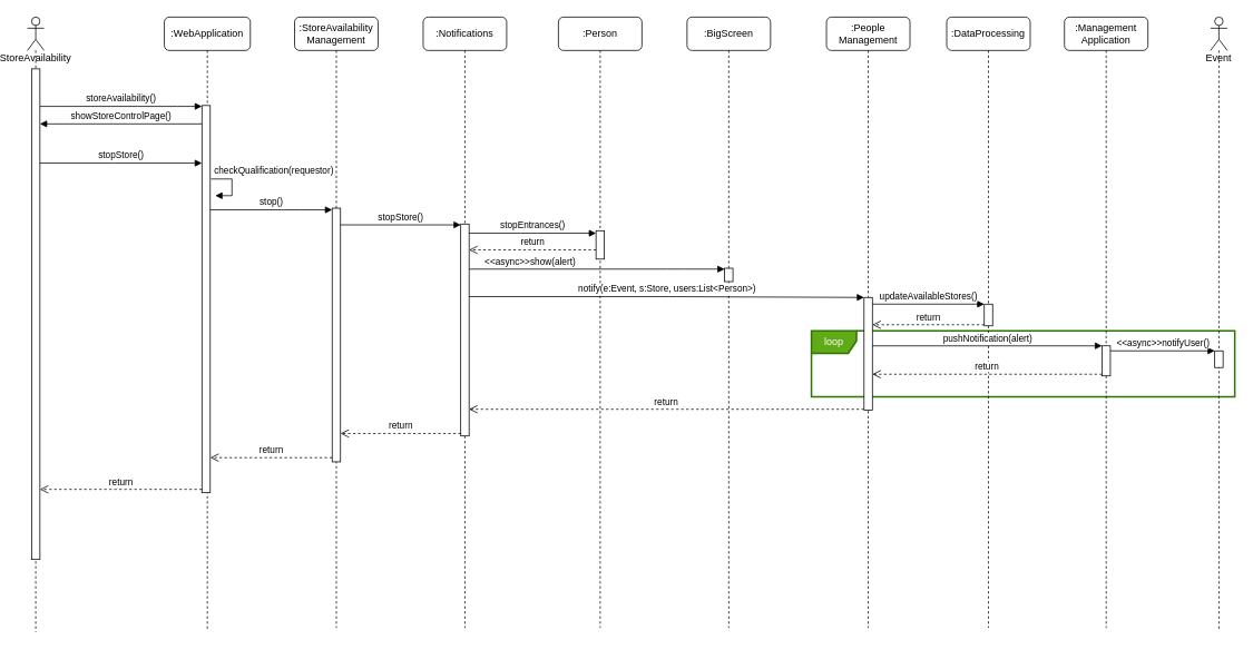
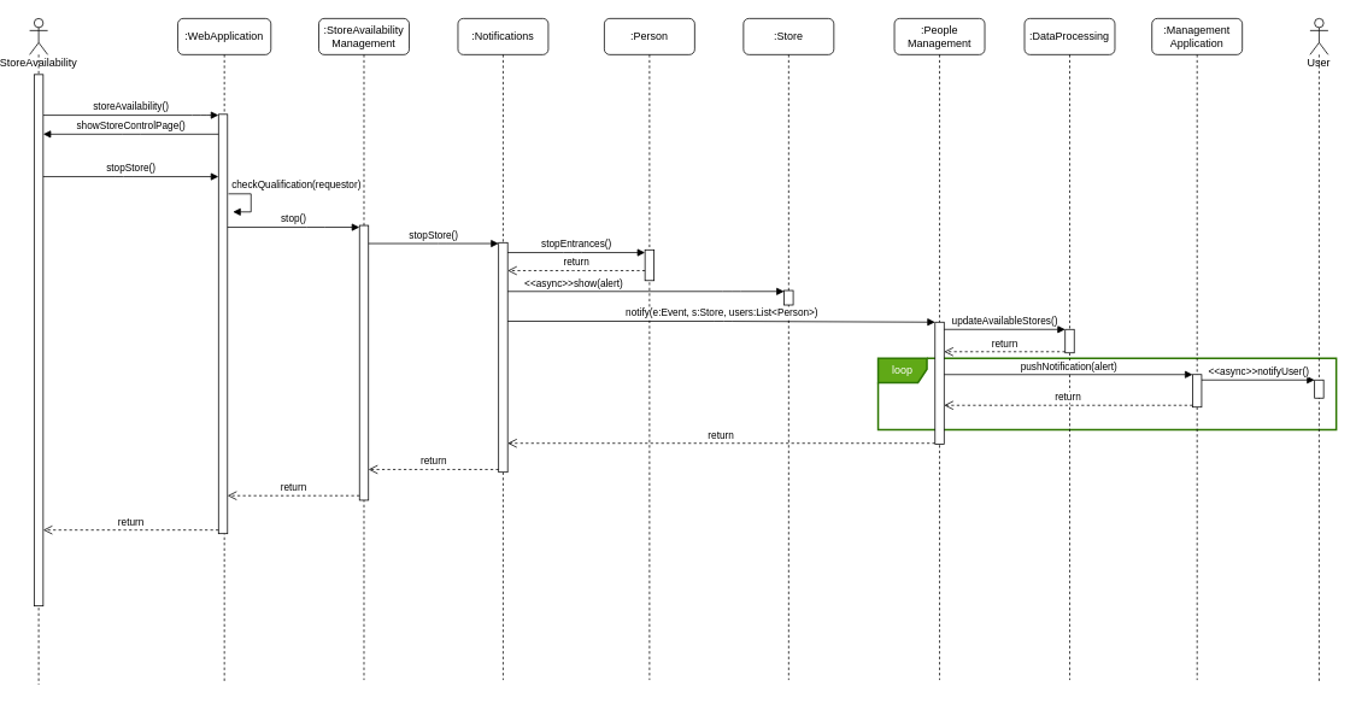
  <mxCell id="0" />
  <mxCell id="1" parent="0" />
  <mxCell id="2" value="loop" style="shape=umlFrame;whiteSpace=wrap;html=1;width=54;height=27;fillColor=#60a917;strokeColor=#2D7600;fontColor=#ffffff;strokeWidth=2;" vertex="1" parent="1"><mxGeometry x="959" y="396" width="507" height="79" as="geometry" /></mxCell>
  <mxCell id="3" value=":WebApplication" style="shape=umlLifeline;perimeter=lifelinePerimeter;whiteSpace=wrap;html=1;container=1;collapsible=0;recursiveResize=0;outlineConnect=0;rounded=1;shadow=0;comic=0;labelBackgroundColor=none;strokeWidth=1;fontFamily=Helvetica;fontSize=12;align=center;" parent="1" vertex="1"><mxGeometry x="184" y="20" width="103" height="734" as="geometry" /></mxCell>
  <mxCell id="4" value="" style="html=1;points=[];perimeter=orthogonalPerimeter;rounded=0;shadow=0;comic=0;labelBackgroundColor=none;strokeWidth=1;fontFamily=Verdana;fontSize=12;align=center;" parent="3" vertex="1"><mxGeometry x="45" y="106" width="10" height="464" as="geometry" /></mxCell>
  <mxCell id="5" value="storeAvailability()" style="html=1;verticalAlign=bottom;endArrow=block;" parent="1" target="4" edge="1"><mxGeometry width="80" relative="1" as="geometry"><mxPoint x="35" y="127" as="sourcePoint" /><mxPoint x="469" y="310" as="targetPoint" /><Array as="points"><mxPoint x="210" y="127" /></Array></mxGeometry></mxCell>
  <mxCell id="6" value=":StoreAvailability&lt;br&gt;Management" style="shape=umlLifeline;perimeter=lifelinePerimeter;whiteSpace=wrap;html=1;container=1;collapsible=0;recursiveResize=0;outlineConnect=0;rounded=1;shadow=0;glass=0;sketch=0;" parent="1" vertex="1"><mxGeometry x="340" y="20" width="100" height="732" as="geometry" /></mxCell>
  <mxCell id="7" value="" style="html=1;points=[];perimeter=orthogonalPerimeter;" parent="6" vertex="1"><mxGeometry x="45" y="229" width="10" height="304" as="geometry" /></mxCell>
  <mxCell id="8" value="StoreAvailability" style="shape=umlLifeline;participant=umlActor;perimeter=lifelinePerimeter;whiteSpace=wrap;html=1;container=1;collapsible=0;recursiveResize=0;verticalAlign=top;spacingTop=36;outlineConnect=0;" parent="1" vertex="1"><mxGeometry x="20" y="20" width="20" height="737" as="geometry" /></mxCell>
  <mxCell id="9" value="" style="html=1;points=[];perimeter=orthogonalPerimeter;" parent="8" vertex="1"><mxGeometry x="5" y="62" width="10" height="588" as="geometry" /></mxCell>
  <mxCell id="10" value="showStoreControlPage()" style="html=1;verticalAlign=bottom;endArrow=block;" parent="1" source="4" target="9" edge="1"><mxGeometry width="80" relative="1" as="geometry"><mxPoint x="475" y="418" as="sourcePoint" /><mxPoint x="555" y="418" as="targetPoint" /><Array as="points"><mxPoint x="133" y="148" /></Array></mxGeometry></mxCell>
  <mxCell id="11" value="stopStore()" style="html=1;verticalAlign=bottom;endArrow=block;" parent="1" source="9" target="4" edge="1"><mxGeometry width="80" relative="1" as="geometry"><mxPoint x="475" y="418" as="sourcePoint" /><mxPoint x="555" y="418" as="targetPoint" /><Array as="points"><mxPoint x="124" y="195" /></Array></mxGeometry></mxCell>
  <mxCell id="12" value="stop()" style="html=1;verticalAlign=bottom;endArrow=block;" parent="1" target="7" edge="1"><mxGeometry width="80" relative="1" as="geometry"><mxPoint x="239" y="251" as="sourcePoint" /><mxPoint x="555" y="404" as="targetPoint" /><Array as="points"><mxPoint x="337" y="251" /></Array></mxGeometry></mxCell>
  <mxCell id="13" value="return" style="html=1;verticalAlign=bottom;endArrow=open;dashed=1;endSize=8;" parent="1" source="7" target="4" edge="1"><mxGeometry relative="1" as="geometry"><mxPoint x="555" y="404" as="sourcePoint" /><mxPoint x="239" y="281" as="targetPoint" /><Array as="points"><mxPoint x="340" y="548" /></Array></mxGeometry></mxCell>
  <mxCell id="14" value="checkQualification(requestor)" style="edgeStyle=orthogonalEdgeStyle;html=1;align=left;spacingLeft=2;endArrow=block;rounded=0;entryX=1;entryY=0;" parent="1" edge="1"><mxGeometry x="-1" y="10" relative="1" as="geometry"><mxPoint x="240" y="214" as="sourcePoint" /><Array as="points"><mxPoint x="265" y="214" /></Array><mxPoint x="245" y="234" as="targetPoint" /><mxPoint as="offset" /></mxGeometry></mxCell>
  <mxCell id="15" value=":Notifications" style="shape=umlLifeline;perimeter=lifelinePerimeter;whiteSpace=wrap;html=1;container=1;collapsible=0;recursiveResize=0;outlineConnect=0;rounded=1;shadow=0;glass=0;sketch=0;" parent="1" vertex="1"><mxGeometry x="494" y="20" width="100" height="732" as="geometry" /></mxCell>
  <mxCell id="16" value="" style="html=1;points=[];perimeter=orthogonalPerimeter;" vertex="1" parent="15"><mxGeometry x="45" y="248" width="10" height="254" as="geometry" /></mxCell>
  <mxCell id="17" value=":People&lt;br&gt;Management" style="shape=umlLifeline;perimeter=lifelinePerimeter;whiteSpace=wrap;html=1;container=1;collapsible=0;recursiveResize=0;outlineConnect=0;rounded=1;shadow=0;glass=0;sketch=0;" parent="1" vertex="1"><mxGeometry x="977" y="20" width="100" height="732" as="geometry" /></mxCell>
  <mxCell id="18" value="" style="html=1;points=[];perimeter=orthogonalPerimeter;" vertex="1" parent="17"><mxGeometry x="45" y="336" width="10" height="135" as="geometry" /></mxCell>
  <mxCell id="19" value=":Person" style="shape=umlLifeline;perimeter=lifelinePerimeter;whiteSpace=wrap;html=1;container=1;collapsible=0;recursiveResize=0;outlineConnect=0;rounded=1;shadow=0;glass=0;sketch=0;" vertex="1" parent="1"><mxGeometry x="656" y="20" width="100" height="732" as="geometry" /></mxCell>
  <mxCell id="20" value="" style="html=1;points=[];perimeter=orthogonalPerimeter;" vertex="1" parent="19"><mxGeometry x="45" y="256" width="10" height="34" as="geometry" /></mxCell>
  <mxCell id="21" value=":DataProcessing" style="shape=umlLifeline;perimeter=lifelinePerimeter;whiteSpace=wrap;html=1;container=1;collapsible=0;recursiveResize=0;outlineConnect=0;rounded=1;shadow=0;glass=0;sketch=0;" vertex="1" parent="1"><mxGeometry x="1121" y="20" width="100" height="732" as="geometry" /></mxCell>
  <mxCell id="22" value="" style="html=1;points=[];perimeter=orthogonalPerimeter;" vertex="1" parent="21"><mxGeometry x="45" y="344" width="10" height="26" as="geometry" /></mxCell>
  <mxCell id="23" value=":Management&lt;br&gt;Application" style="shape=umlLifeline;perimeter=lifelinePerimeter;whiteSpace=wrap;html=1;container=1;collapsible=0;recursiveResize=0;outlineConnect=0;rounded=1;shadow=0;glass=0;sketch=0;" vertex="1" parent="1"><mxGeometry x="1262" y="20" width="100" height="732" as="geometry" /></mxCell>
  <mxCell id="24" value="" style="html=1;points=[];perimeter=orthogonalPerimeter;" vertex="1" parent="23"><mxGeometry x="45" y="394" width="10" height="36" as="geometry" /></mxCell>
- <mxCell id="25" value="Event" style="shape=umlLifeline;participant=umlActor;perimeter=lifelinePerimeter;whiteSpace=wrap;html=1;container=1;collapsible=0;recursiveResize=0;verticalAlign=top;spacingTop=36;outlineConnect=0;" vertex="1" parent="1"><mxGeometry x="1437" y="20" width="20" height="735" as="geometry" /></mxCell>
+ <mxCell id="25" value="User" style="shape=umlLifeline;participant=umlActor;perimeter=lifelinePerimeter;whiteSpace=wrap;html=1;container=1;collapsible=0;recursiveResize=0;verticalAlign=top;spacingTop=36;outlineConnect=0;" vertex="1" parent="1"><mxGeometry x="1437" y="20" width="20" height="735" as="geometry" /></mxCell>
  <mxCell id="26" value="" style="html=1;points=[];perimeter=orthogonalPerimeter;" vertex="1" parent="25"><mxGeometry x="5" y="400" width="10" height="20" as="geometry" /></mxCell>
  <mxCell id="27" value="stopStore()" style="html=1;verticalAlign=bottom;endArrow=block;" edge="1" parent="1" source="7" target="16"><mxGeometry width="80" relative="1" as="geometry"><mxPoint x="612" y="380" as="sourcePoint" /><mxPoint x="692" y="380" as="targetPoint" /><Array as="points"><mxPoint x="472" y="269" /></Array></mxGeometry></mxCell>
  <mxCell id="28" value="stopEntrances()" style="html=1;verticalAlign=bottom;endArrow=block;" edge="1" parent="1" source="16" target="20"><mxGeometry width="80" relative="1" as="geometry"><mxPoint x="612" y="380" as="sourcePoint" /><mxPoint x="692" y="380" as="targetPoint" /><Array as="points"><mxPoint x="621" y="279" /></Array></mxGeometry></mxCell>
- <mxCell id="29" value=":BigScreen" style="shape=umlLifeline;perimeter=lifelinePerimeter;whiteSpace=wrap;html=1;container=1;collapsible=0;recursiveResize=0;outlineConnect=0;rounded=1;shadow=0;glass=0;sketch=0;" vertex="1" parent="1"><mxGeometry x="810" y="20" width="100" height="732" as="geometry" /></mxCell>
+ <mxCell id="29" value=":Store" style="shape=umlLifeline;perimeter=lifelinePerimeter;whiteSpace=wrap;html=1;container=1;collapsible=0;recursiveResize=0;outlineConnect=0;rounded=1;shadow=0;glass=0;sketch=0;" vertex="1" parent="1"><mxGeometry x="810" y="20" width="100" height="732" as="geometry" /></mxCell>
  <mxCell id="30" value="" style="html=1;points=[];perimeter=orthogonalPerimeter;" vertex="1" parent="29"><mxGeometry x="45" y="301" width="10" height="16" as="geometry" /></mxCell>
  <mxCell id="31" value="&amp;lt;&amp;lt;async&amp;gt;&amp;gt;show(alert)" style="html=1;verticalAlign=bottom;endArrow=block;" edge="1" parent="1" target="30"><mxGeometry x="-0.523" width="80" relative="1" as="geometry"><mxPoint x="549" y="322" as="sourcePoint" /><mxPoint x="692" y="359" as="targetPoint" /><Array as="points"><mxPoint x="797" y="322" /></Array><mxPoint as="offset" /></mxGeometry></mxCell>
  <mxCell id="32" value="return" style="html=1;verticalAlign=bottom;endArrow=open;dashed=1;endSize=8;" edge="1" parent="1" source="20" target="16"><mxGeometry relative="1" as="geometry"><mxPoint x="692" y="357" as="sourcePoint" /><mxPoint x="612" y="357" as="targetPoint" /><Array as="points"><mxPoint x="624" y="299" /></Array></mxGeometry></mxCell>
  <mxCell id="33" value="notify(e:Event, s:Store, users:List&amp;lt;Person&amp;gt;)" style="html=1;verticalAlign=bottom;endArrow=block;" edge="1" parent="1" source="16" target="18"><mxGeometry width="80" relative="1" as="geometry"><mxPoint x="662" y="417" as="sourcePoint" /><mxPoint x="742" y="417" as="targetPoint" /><Array as="points"><mxPoint x="788" y="355" /></Array></mxGeometry></mxCell>
  <mxCell id="34" value="updateAvailableStores()" style="html=1;verticalAlign=bottom;endArrow=block;entryX=0;entryY=0;" edge="1" target="22" parent="1" source="18"><mxGeometry relative="1" as="geometry"><mxPoint x="1096" y="349" as="sourcePoint" /></mxGeometry></mxCell>
  <mxCell id="35" value="return" style="html=1;verticalAlign=bottom;endArrow=open;dashed=1;endSize=8;exitX=0;exitY=0.95;" edge="1" source="22" parent="1" target="18"><mxGeometry relative="1" as="geometry"><mxPoint x="1096" y="425" as="targetPoint" /></mxGeometry></mxCell>
  <mxCell id="36" value="pushNotification(alert)" style="html=1;verticalAlign=bottom;endArrow=block;entryX=0;entryY=0;" edge="1" target="24" parent="1" source="18"><mxGeometry relative="1" as="geometry"><mxPoint x="1237" y="408" as="sourcePoint" /></mxGeometry></mxCell>
  <mxCell id="37" value="return" style="html=1;verticalAlign=bottom;endArrow=open;dashed=1;endSize=8;" edge="1" source="24" parent="1" target="18"><mxGeometry relative="1" as="geometry"><mxPoint x="1237" y="484" as="targetPoint" /><Array as="points"><mxPoint x="1175" y="448" /></Array></mxGeometry></mxCell>
  <mxCell id="38" value="&amp;lt;&amp;lt;async&amp;gt;&amp;gt;notifyUser()" style="html=1;verticalAlign=bottom;endArrow=block;entryX=0;entryY=0;" edge="1" target="26" parent="1" source="24"><mxGeometry relative="1" as="geometry"><mxPoint x="1372" y="415" as="sourcePoint" /></mxGeometry></mxCell>
  <mxCell id="39" value="return" style="html=1;verticalAlign=bottom;endArrow=open;dashed=1;endSize=8;" edge="1" parent="1" source="18" target="16"><mxGeometry relative="1" as="geometry"><mxPoint x="777" y="384" as="sourcePoint" /><mxPoint x="697" y="384" as="targetPoint" /><Array as="points"><mxPoint x="783" y="490" /></Array></mxGeometry></mxCell>
  <mxCell id="40" value="return" style="html=1;verticalAlign=bottom;endArrow=open;dashed=1;endSize=8;" edge="1" parent="1" source="16" target="7"><mxGeometry relative="1" as="geometry"><mxPoint x="777" y="384" as="sourcePoint" /><mxPoint x="697" y="384" as="targetPoint" /><Array as="points"><mxPoint x="469" y="519" /></Array></mxGeometry></mxCell>
  <mxCell id="41" value="return" style="html=1;verticalAlign=bottom;endArrow=open;dashed=1;endSize=8;" edge="1" parent="1" source="4" target="9"><mxGeometry relative="1" as="geometry"><mxPoint x="563" y="386" as="sourcePoint" /><mxPoint x="483" y="386" as="targetPoint" /><Array as="points"><mxPoint x="127" y="586" /></Array></mxGeometry></mxCell>
